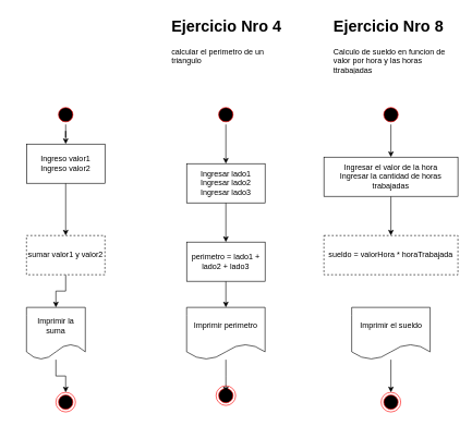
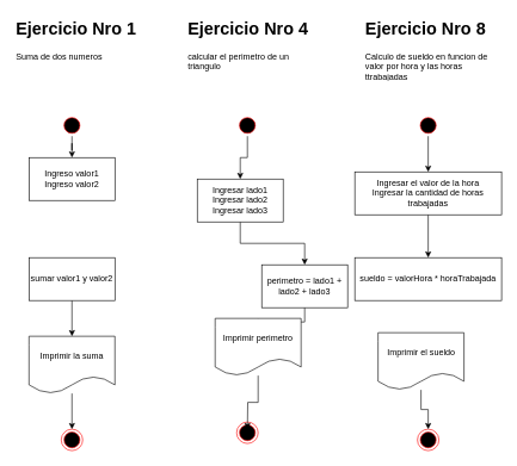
  <mxCell id="0" />
  <mxCell id="1" parent="0" />
  <mxCell id="2" value="" style="edgeStyle=orthogonalEdgeStyle;rounded=0;orthogonalLoop=1;jettySize=auto;html=1;" edge="1" parent="1" source="3" target="8"><mxGeometry relative="1" as="geometry" /></mxCell>
  <mxCell id="3" value="" style="ellipse;html=1;shape=startState;fillColor=#000000;strokeColor=#ff0000;" vertex="1" parent="1"><mxGeometry x="85" y="160" width="30" height="30" as="geometry" /></mxCell>
  <mxCell id="4" value="" style="ellipse;html=1;shape=endState;fillColor=#000000;strokeColor=#ff0000;" vertex="1" parent="1"><mxGeometry x="85" y="600" width="30" height="30" as="geometry" /></mxCell>
  <mxCell id="5" value="" style="edgeStyle=orthogonalEdgeStyle;rounded=0;orthogonalLoop=1;jettySize=auto;html=1;" edge="1" parent="1" source="6" target="10"><mxGeometry relative="1" as="geometry" /></mxCell>
- <mxCell id="6" value="sumar valor1 y valor2" style="rounded=0;whiteSpace=wrap;html=1;dashed=1;" vertex="1" parent="1"><mxGeometry x="40" y="360" width="120" height="60" as="geometry" /></mxCell>
- <mxCell id="7" value="" style="edgeStyle=orthogonalEdgeStyle;rounded=0;orthogonalLoop=1;jettySize=auto;html=1;" edge="1" parent="1" source="8" target="6"><mxGeometry relative="1" as="geometry" /></mxCell>
+ <mxCell id="6" value="sumar valor1 y valor2" style="rounded=0;whiteSpace=wrap;html=1;" vertex="1" parent="1"><mxGeometry x="40" y="360" width="120" height="60" as="geometry" /></mxCell>
  <mxCell id="8" value="Ingreso valor1&lt;br&gt;Ingreso valor2" style="rounded=0;whiteSpace=wrap;html=1;" vertex="1" parent="1"><mxGeometry x="40" y="220" width="120" height="60" as="geometry" /></mxCell>
  <mxCell id="9" value="" style="edgeStyle=orthogonalEdgeStyle;rounded=0;orthogonalLoop=1;jettySize=auto;html=1;" edge="1" parent="1" source="10" target="4"><mxGeometry relative="1" as="geometry" /></mxCell>
- <mxCell id="10" value="Imprimir la suma" style="shape=document;whiteSpace=wrap;html=1;boundedLbl=1;" vertex="1" parent="1"><mxGeometry x="40" y="470" width="90" height="80" as="geometry" /></mxCell>
+ <mxCell id="10" value="Imprimir la suma" style="shape=document;whiteSpace=wrap;html=1;boundedLbl=1;" vertex="1" parent="1"><mxGeometry x="40" y="470" width="120" height="80" as="geometry" /></mxCell>
  <mxCell id="11" value="" style="edgeStyle=orthogonalEdgeStyle;rounded=0;orthogonalLoop=1;jettySize=auto;html=1;" edge="1" parent="1" source="12" target="17"><mxGeometry relative="1" as="geometry" /></mxCell>
  <mxCell id="12" value="" style="ellipse;html=1;shape=startState;fillColor=#000000;strokeColor=#ff0000;" vertex="1" parent="1"><mxGeometry x="330" y="160" width="30" height="30" as="geometry" /></mxCell>
  <mxCell id="13" value="" style="ellipse;html=1;shape=endState;fillColor=#000000;strokeColor=#ff0000;" vertex="1" parent="1"><mxGeometry x="330" y="590" width="30" height="30" as="geometry" /></mxCell>
  <mxCell id="14" value="" style="edgeStyle=orthogonalEdgeStyle;rounded=0;orthogonalLoop=1;jettySize=auto;html=1;" edge="1" parent="1" source="15" target="19"><mxGeometry relative="1" as="geometry" /></mxCell>
- <mxCell id="15" value="perimetro = lado1 + lado2 + lado3" style="rounded=0;whiteSpace=wrap;html=1;" vertex="1" parent="1"><mxGeometry x="285" y="370" width="120" height="60" as="geometry" /></mxCell>
+ <mxCell id="15" value="perimetro = lado1 + lado2 + lado3" style="rounded=0;whiteSpace=wrap;html=1;" vertex="1" parent="1"><mxGeometry x="365" y="370" width="120" height="60" as="geometry" /></mxCell>
  <mxCell id="16" value="" style="edgeStyle=orthogonalEdgeStyle;rounded=0;orthogonalLoop=1;jettySize=auto;html=1;" edge="1" parent="1" source="17" target="15"><mxGeometry relative="1" as="geometry" /></mxCell>
- <mxCell id="17" value="&lt;div&gt;Ingresar lado1&lt;/div&gt;&lt;div&gt;Ingresar lado2&lt;/div&gt;&lt;div&gt;Ingresar lado3&lt;br&gt;&lt;/div&gt;" style="rounded=0;whiteSpace=wrap;html=1;" vertex="1" parent="1"><mxGeometry x="285" y="250" width="120" height="60" as="geometry" /></mxCell>
+ <mxCell id="17" value="&lt;div&gt;Ingresar lado1&lt;/div&gt;&lt;div&gt;Ingresar lado2&lt;/div&gt;&lt;div&gt;Ingresar lado3&lt;br&gt;&lt;/div&gt;" style="rounded=0;whiteSpace=wrap;html=1;" vertex="1" parent="1"><mxGeometry x="275" y="250" width="120" height="60" as="geometry" /></mxCell>
  <mxCell id="18" value="" style="edgeStyle=orthogonalEdgeStyle;rounded=0;orthogonalLoop=1;jettySize=auto;html=1;" edge="1" parent="1" source="19"><mxGeometry relative="1" as="geometry"><mxPoint x="345" y="600" as="targetPoint" /></mxGeometry></mxCell>
- <mxCell id="19" value="Imprimir perimetro" style="shape=document;whiteSpace=wrap;html=1;boundedLbl=1;" vertex="1" parent="1"><mxGeometry x="285" y="470" width="120" height="80" as="geometry" /></mxCell>
+ <mxCell id="19" value="Imprimir perimetro" style="shape=document;whiteSpace=wrap;html=1;boundedLbl=1;" vertex="1" parent="1"><mxGeometry x="300" y="445" width="120" height="80" as="geometry" /></mxCell>
  <mxCell id="20" value="" style="edgeStyle=orthogonalEdgeStyle;rounded=0;orthogonalLoop=1;jettySize=auto;html=1;" edge="1" parent="1" source="21" target="25"><mxGeometry relative="1" as="geometry" /></mxCell>
  <mxCell id="21" value="" style="ellipse;html=1;shape=startState;fillColor=#000000;strokeColor=#ff0000;" vertex="1" parent="1"><mxGeometry x="582.5" y="160" width="30" height="30" as="geometry" /></mxCell>
  <mxCell id="22" value="" style="ellipse;html=1;shape=endState;fillColor=#000000;strokeColor=#ff0000;" vertex="1" parent="1"><mxGeometry x="582.5" y="600" width="30" height="30" as="geometry" /></mxCell>
- <mxCell id="23" value="sueldo = valorHora * horaTrabajada" style="rounded=0;whiteSpace=wrap;html=1;dashed=1;" vertex="1" parent="1"><mxGeometry x="495" y="360" width="205" height="60" as="geometry" /></mxCell>
+ <mxCell id="23" value="sueldo = valorHora * horaTrabajada" style="rounded=0;whiteSpace=wrap;html=1;" vertex="1" parent="1"><mxGeometry x="495" y="360" width="205" height="60" as="geometry" /></mxCell>
  <mxCell id="24" value="" style="edgeStyle=orthogonalEdgeStyle;rounded=0;orthogonalLoop=1;jettySize=auto;html=1;" edge="1" parent="1" source="25" target="23"><mxGeometry relative="1" as="geometry" /></mxCell>
  <mxCell id="25" value="&lt;div&gt;Ingresar el valor de la hora&lt;/div&gt;&lt;div&gt;Ingresar la cantidad de horas trabajadas&lt;br&gt;&lt;/div&gt;" style="rounded=0;whiteSpace=wrap;html=1;" vertex="1" parent="1"><mxGeometry x="495" y="240" width="205" height="60" as="geometry" /></mxCell>
  <mxCell id="26" value="" style="edgeStyle=orthogonalEdgeStyle;rounded=0;orthogonalLoop=1;jettySize=auto;html=1;" edge="1" parent="1" source="27" target="22"><mxGeometry relative="1" as="geometry" /></mxCell>
- <mxCell id="27" value="Imprimir el sueldo" style="shape=document;whiteSpace=wrap;html=1;boundedLbl=1;" vertex="1" parent="1"><mxGeometry x="537.5" y="470" width="120" height="80" as="geometry" /></mxCell>
+ <mxCell id="27" value="Imprimir el sueldo" style="shape=document;whiteSpace=wrap;html=1;boundedLbl=1;" vertex="1" parent="1"><mxGeometry x="527.5" y="465" width="120" height="80" as="geometry" /></mxCell>
+ <mxCell id="28" value="&lt;h1 style=&quot;margin-top: 0px;&quot;&gt;Ejercicio Nro 1&lt;br&gt;&lt;/h1&gt;&lt;p&gt;Suma de dos numeros&lt;br&gt;&lt;/p&gt;" style="text;html=1;whiteSpace=wrap;overflow=hidden;rounded=0;" vertex="1" parent="1"><mxGeometry x="20" y="20" width="180" height="90" as="geometry" /></mxCell>
  <mxCell id="29" value="&lt;h1 style=&quot;margin-top: 0px;&quot;&gt;Ejercicio Nro 4 &lt;br&gt;&lt;/h1&gt;&lt;p&gt;calcular el perimetro de un triangulo&lt;br&gt;&lt;/p&gt;" style="text;html=1;whiteSpace=wrap;overflow=hidden;rounded=0;" vertex="1" parent="1"><mxGeometry x="260" y="20" width="180" height="90" as="geometry" /></mxCell>
  <mxCell id="30" value="&lt;h1 style=&quot;margin-top: 0px;&quot;&gt;Ejercicio Nro 8 &lt;br&gt;&lt;/h1&gt;Calculo de sueldo en funcion de valor por hora y las horas ttrabajadas" style="text;html=1;whiteSpace=wrap;overflow=hidden;rounded=0;" vertex="1" parent="1"><mxGeometry x="507.5" y="20" width="180" height="90" as="geometry" /></mxCell>
